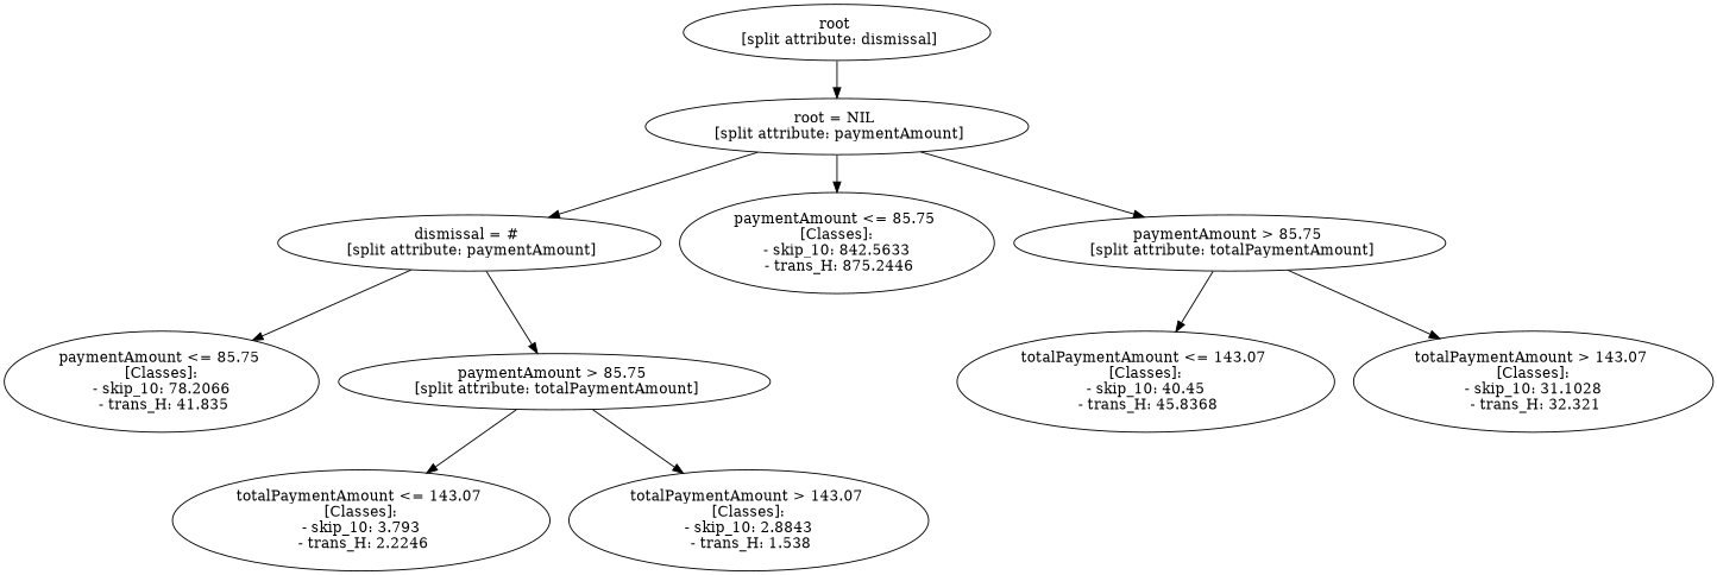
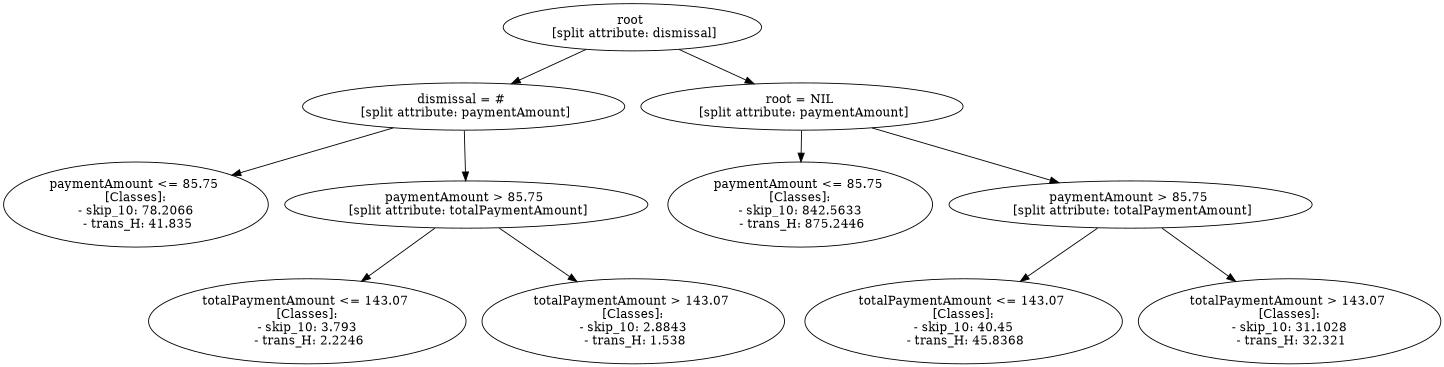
  digraph {
    n1 [label="root \n [split attribute: dismissal]"]
    n2 [label="dismissal = # \n [split attribute: paymentAmount]"]
    n3 [label="root = NIL \n [split attribute: paymentAmount]"]
    n4 [label="paymentAmount <= 85.75 \n [Classes]: \n - skip_10: 78.2066 \n - trans_H: 41.835"]
    n5 [label="paymentAmount > 85.75 \n [split attribute: totalPaymentAmount]"]
    n6 [label="paymentAmount <= 85.75 \n [Classes]: \n - skip_10: 842.5633 \n - trans_H: 875.2446"]
    n7 [label="paymentAmount > 85.75 \n [split attribute: totalPaymentAmount]"]
    n8 [label="totalPaymentAmount <= 143.07 \n [Classes]: \n - skip_10: 3.793 \n - trans_H: 2.2246"]
    n9 [label="totalPaymentAmount > 143.07 \n [Classes]: \n - skip_10: 2.8843 \n - trans_H: 1.538"]
    n10 [label="totalPaymentAmount <= 143.07 \n [Classes]: \n - skip_10: 40.45 \n - trans_H: 45.8368"]
    n11 [label="totalPaymentAmount > 143.07 \n [Classes]: \n - skip_10: 31.1028 \n - trans_H: 32.321"]
-   n3 -> n2
+   n1 -> n2
    n1 -> n3
    n2 -> n4
    n2 -> n5
    n3 -> n6
    n3 -> n7
    n5 -> n8
    n5 -> n9
    n7 -> n10
    n7 -> n11
  }
